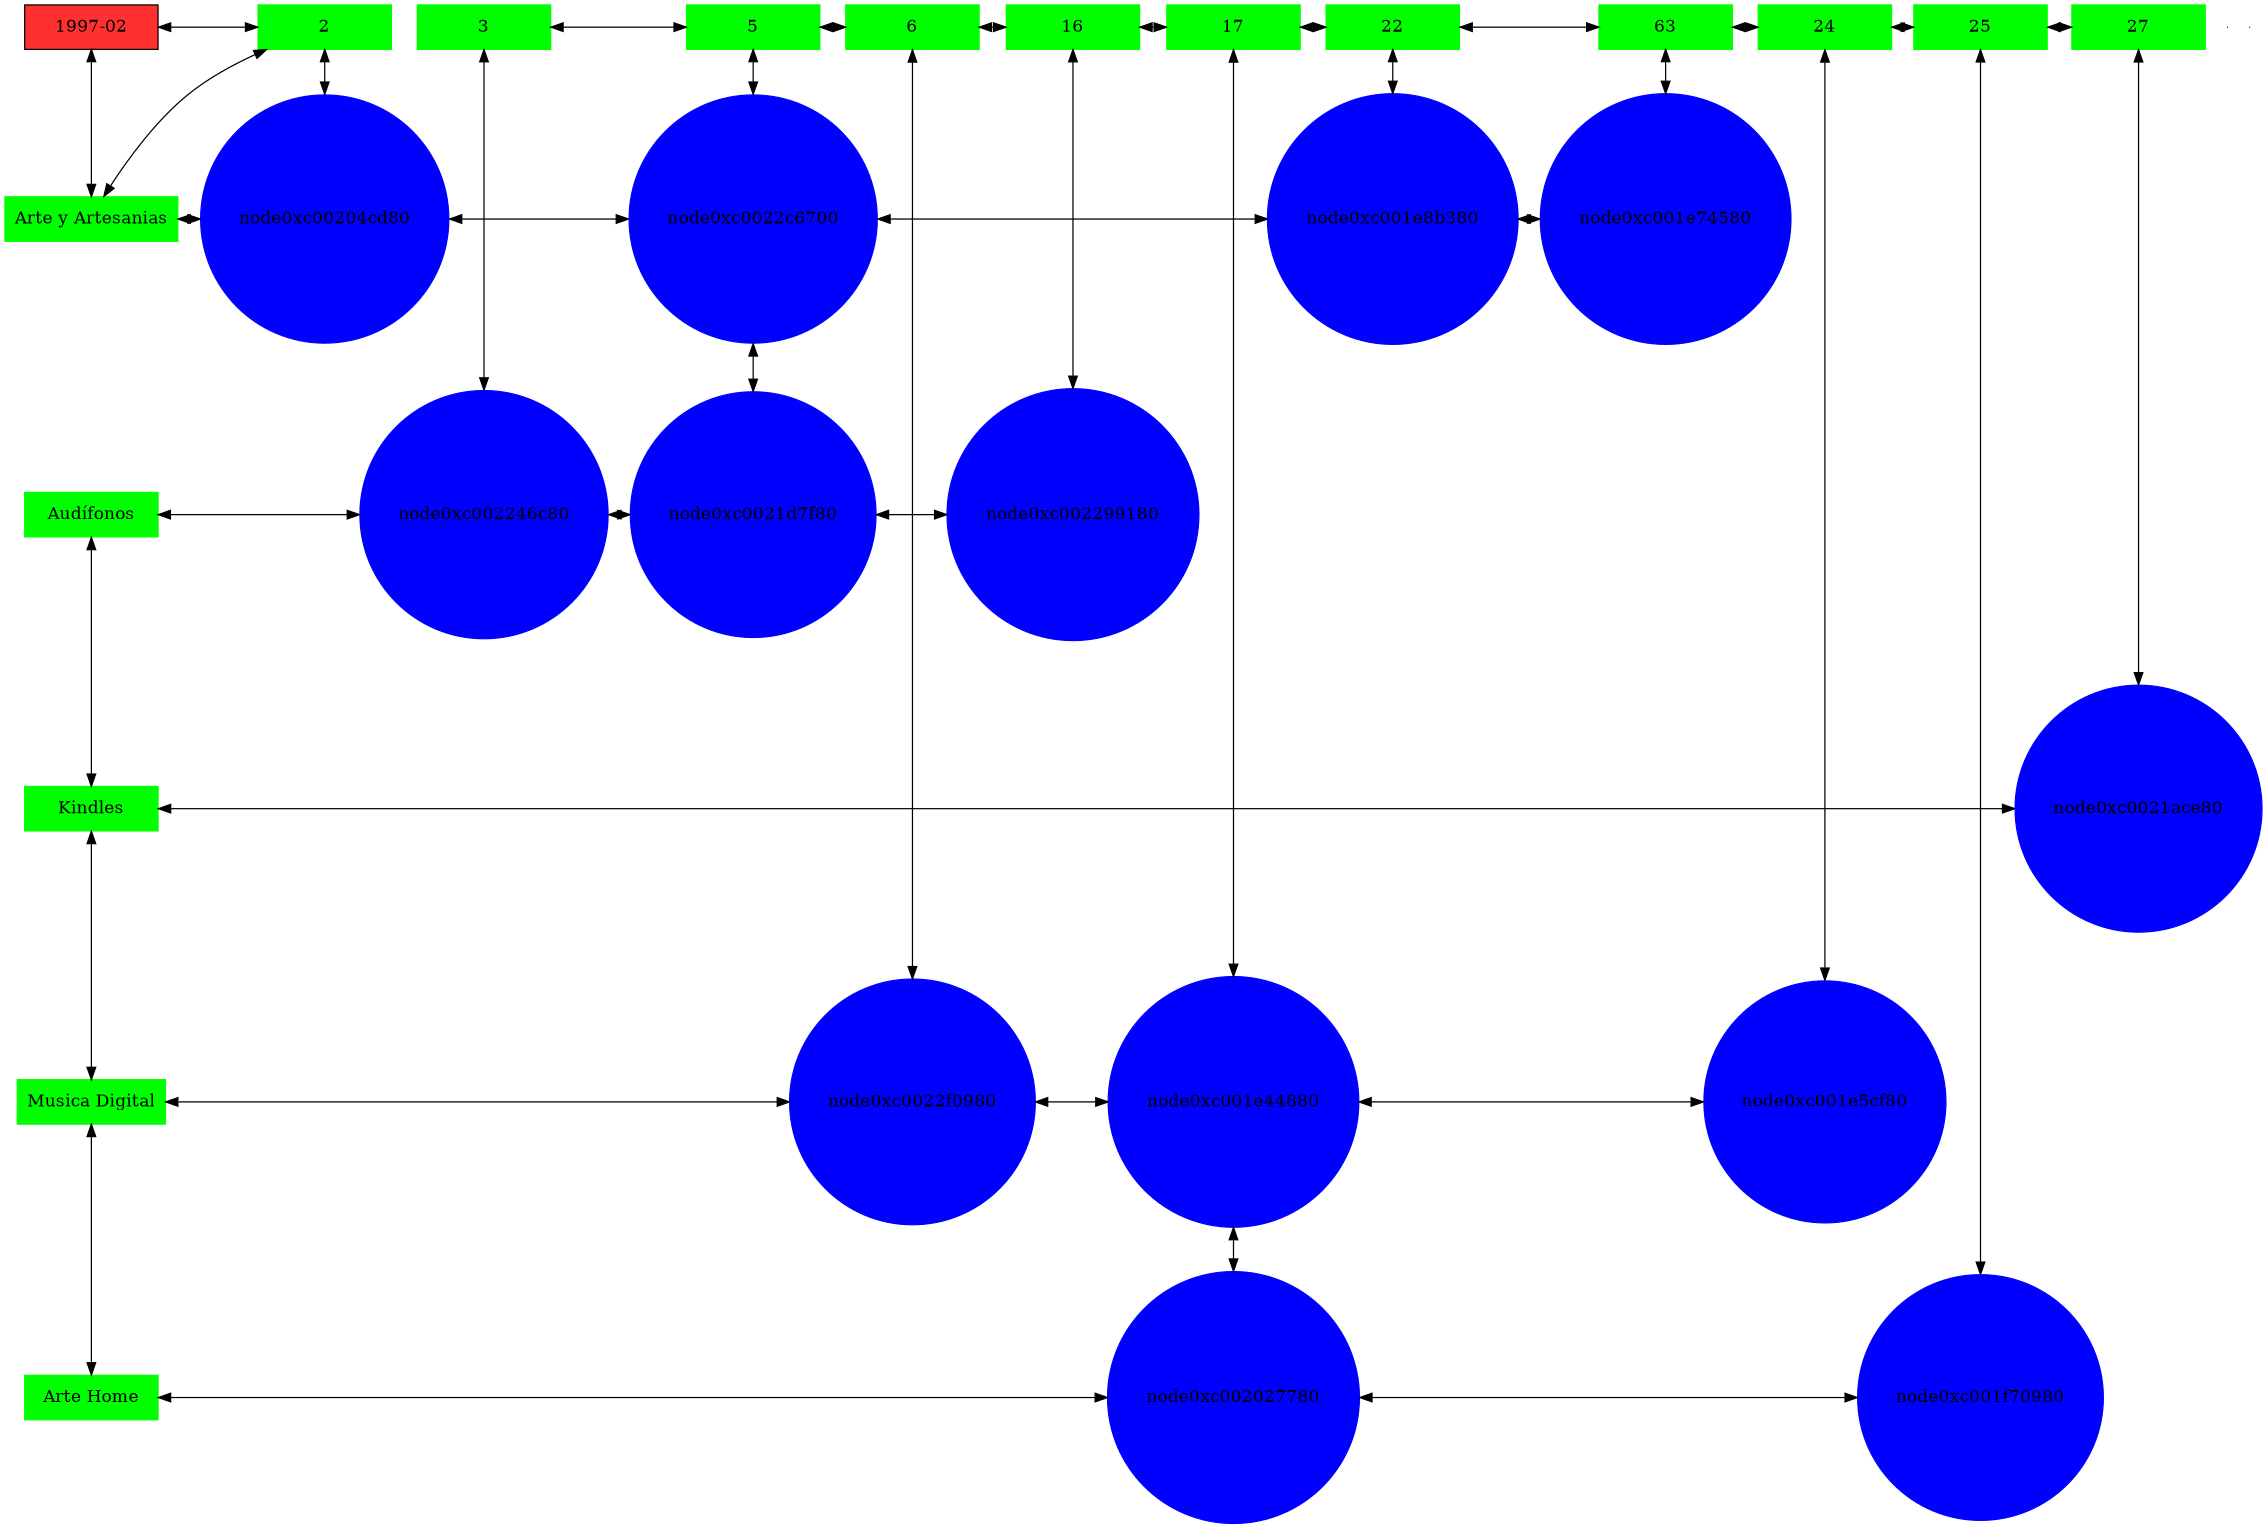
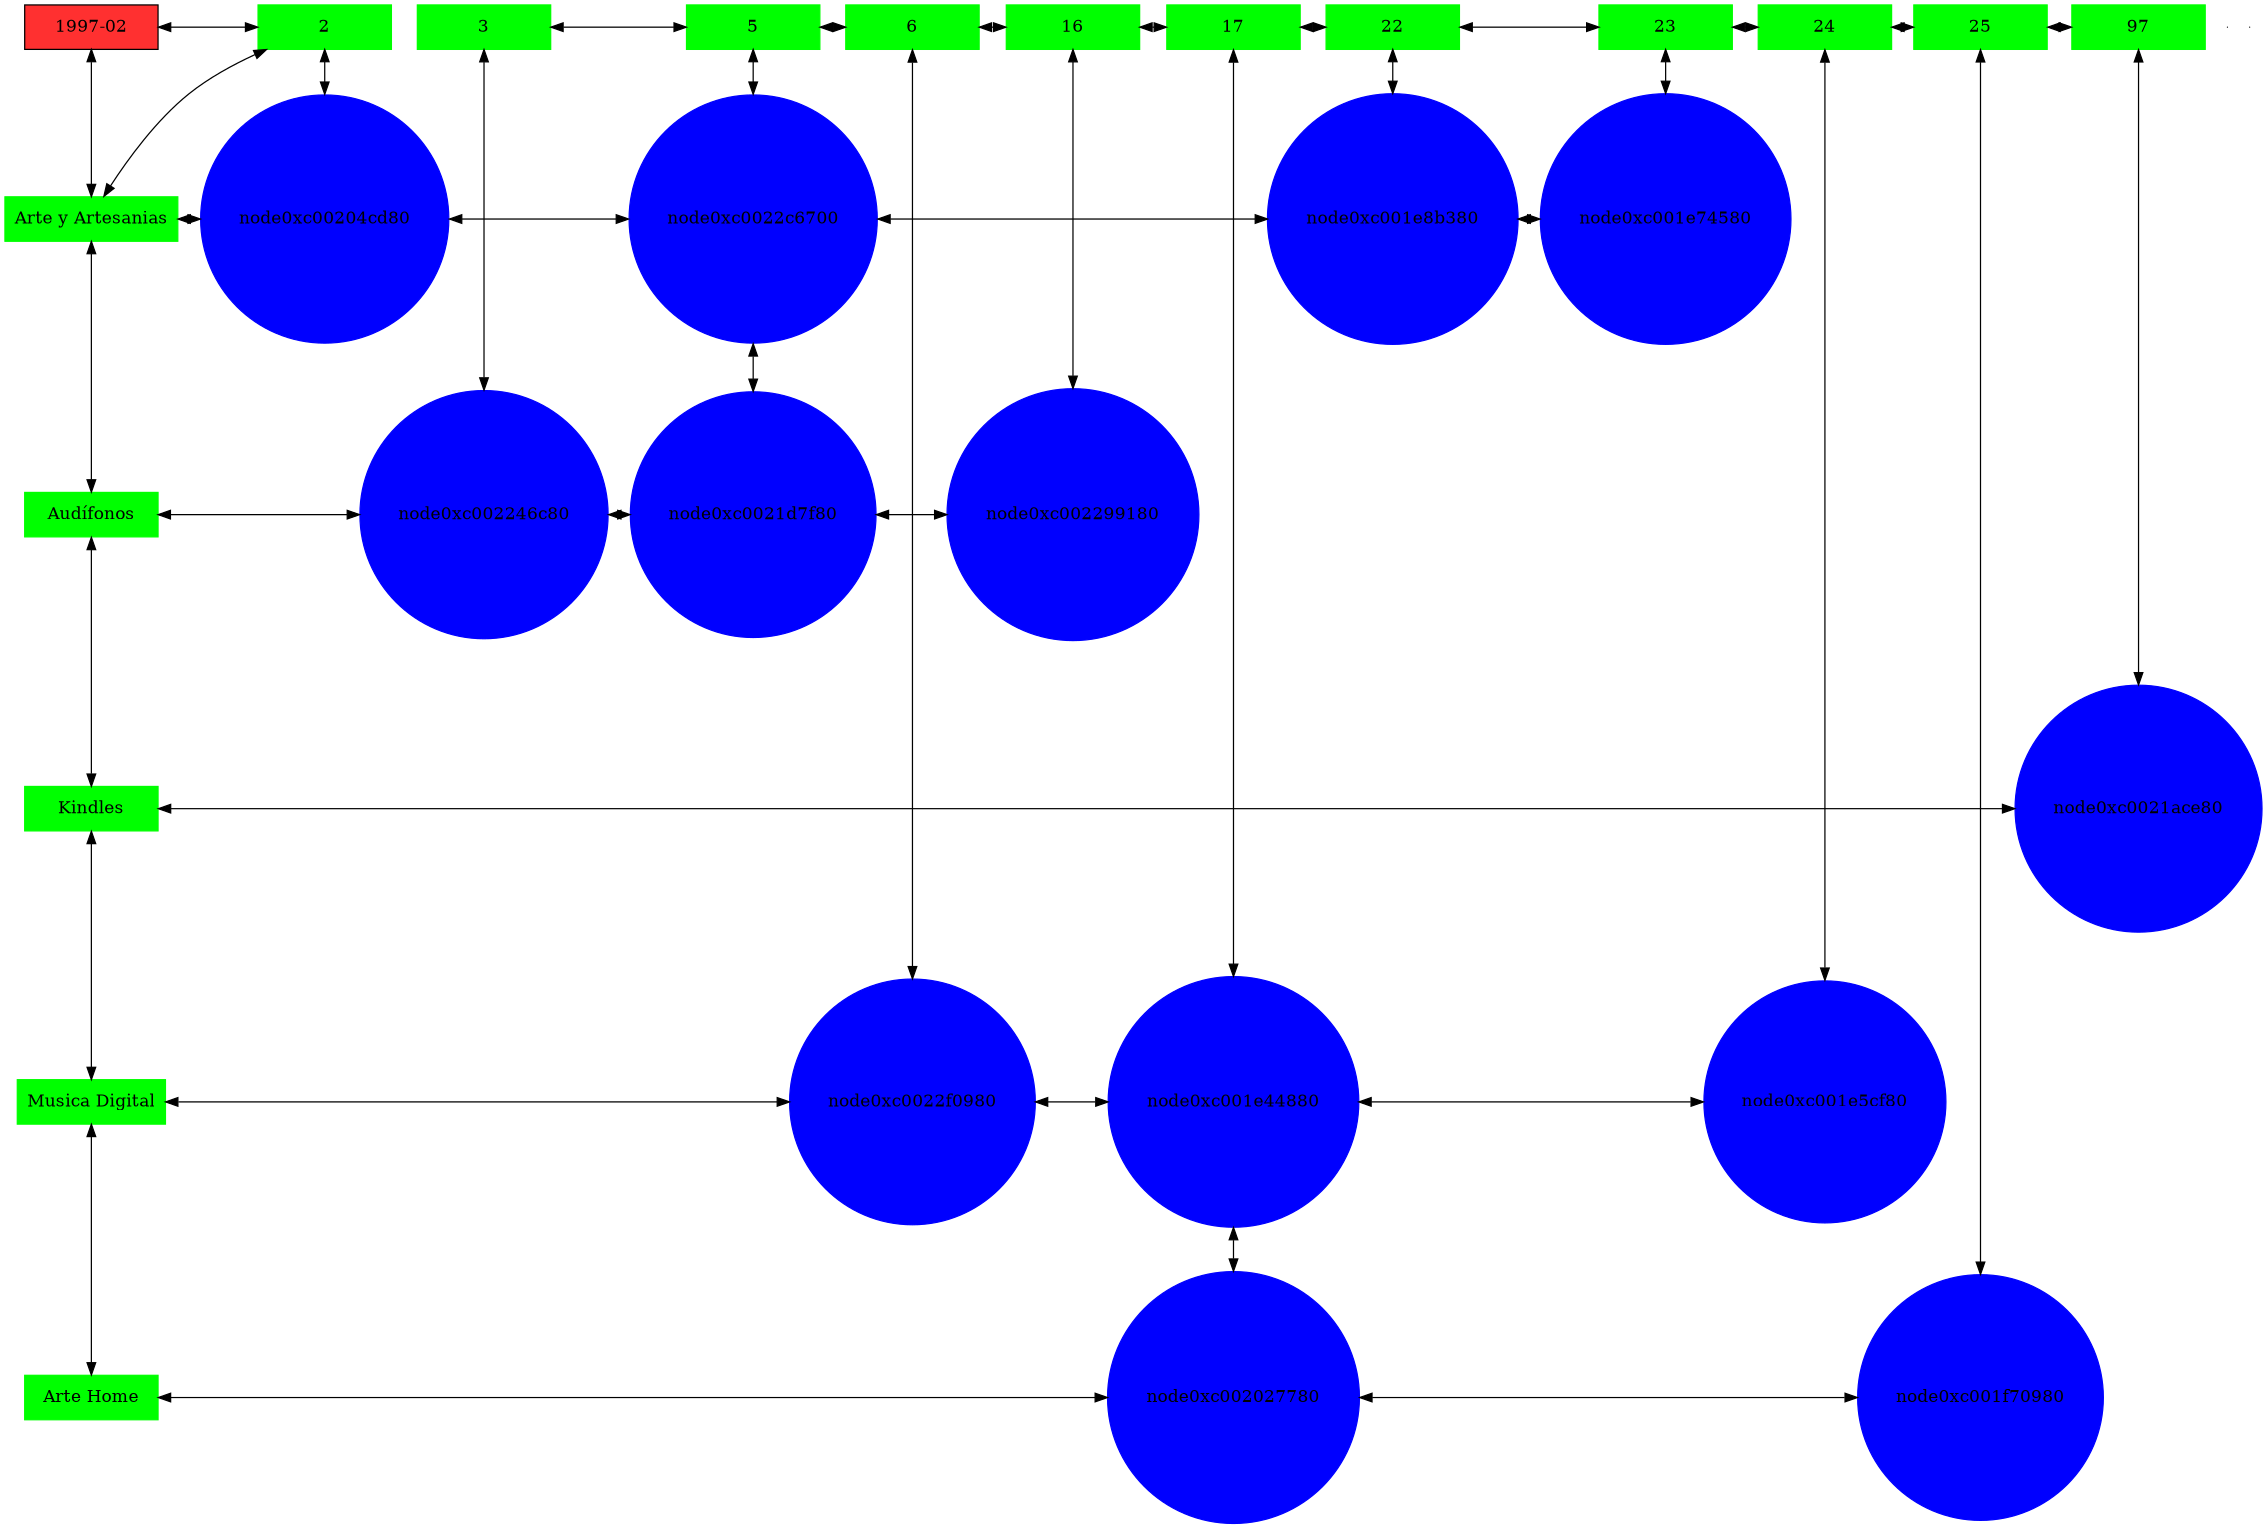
  digraph {
    node [group=1 shape=box style=filled color=green]
    edge [dir=both]
    n1 [fillcolor=firebrick1 label="1997-02" width=1.5 color=""]
    n2 [group=2 label=2 width=1.5]
    n3 [group=3 label=3 width=1.5]
    n4 [group=5 label=5 width=1.5]
    n5 [group=6 label=6 width=1.5]
    n6 [group=16 label=16 width=1.5]
    n7 [group=17 label=17 width=1.5]
    n8 [group=22 label=22 width=1.5]
-   n9 [group=23 label=63 width=1.5]
+   n9 [group=23 label=23 width=1.5]
    n10 [label="Musica Digital" width=1.5]
    node0xc0022f0980 [color=blue group=6 shape=circle width=0.5]
    n12 [group=24 label=24 width=1.5]
    n13 [group=25 label=25 width=1.5]
-   n14 [group=27 label=27 width=1.5]
+   n14 [group=27 label=97 width=1.5]
    n15 [label="Arte y Artesanias" width=1.5]
    node0xc00204cd80 [color=blue group=2 shape=circle width=0.5]
    node0xc0022c6700 [color=blue group=5 shape=circle width=0.5]
    node0xc001e8b380 [color=blue group=22 shape=circle width=0.5]
    node0xc001e74580 [color=blue group=23 shape=circle width=0.5]
    n20 [label="Audífonos" width=1.5]
    node0xc002246c80 [color=blue group=3 shape=circle width=0.5]
    node0xc0021d7f80 [color=blue group=5 shape=circle width=0.5]
    node0xc002299180 [color=blue group=16 shape=circle width=0.5]
    n24 [label=Kindles width=1.5]
    node0xc0021ace80 [color=blue group=27 shape=circle width=0.5]
    node0xc001e44880 [color=blue group=17 shape=circle width=0.5]
    node0xc001e5cf80 [color=blue group=24 shape=circle width=0.5]
    n28 [label="Arte Home" width=1.5]
    node0xc002027780 [color=blue group=17 shape=circle width=0.5]
    node0xc001f70980 [color=blue group=25 shape=circle width=0.5]
    e0 [shape=point width=0 group="" style="" color=""]
    e1 [shape=point width=0 group="" style="" color=""]
    subgraph sub_1 {
      rank=same
      n1
      n2
    }
    subgraph sub_2 {
      rank=same
      n2
      n3
    }
    subgraph sub_3 {
      rank=same
      n3
      n4
    }
    subgraph sub_4 {
      rank=same
      n4
      n5
    }
    subgraph sub_5 {
      rank=same
      n5
      n6
    }
    subgraph sub_6 {
      rank=same
      n6
      n7
    }
    subgraph sub_7 {
      rank=same
      n7
      n8
    }
    subgraph sub_8 {
      rank=same
      n8
      n9
    }
    subgraph sub_9 {
      rank=same
      n10
      node0xc0022f0980
    }
    subgraph sub_10 {
      rank=same
      n9
      n12
    }
    subgraph sub_11 {
      rank=same
      n12
      n13
    }
    subgraph sub_12 {
      rank=same
      n13
      n14
    }
    subgraph sub_13 {
      rank=same
      n15
      node0xc00204cd80
    }
    subgraph sub_14 {
      rank=same
      node0xc00204cd80
      node0xc0022c6700
    }
    subgraph sub_15 {
      rank=same
      node0xc0022c6700
      node0xc001e8b380
    }
    subgraph sub_16 {
      rank=same
      node0xc001e8b380
      node0xc001e74580
    }
    subgraph sub_17 {
      rank=same
      n20
      node0xc002246c80
    }
    subgraph sub_18 {
      rank=same
      node0xc002246c80
      node0xc0021d7f80
    }
    subgraph sub_19 {
      rank=same
      node0xc0021d7f80
      node0xc002299180
    }
    subgraph sub_20 {
      rank=same
      n24
      node0xc0021ace80
    }
    subgraph sub_21 {
      rank=same
      node0xc0022f0980
      node0xc001e44880
    }
    subgraph sub_22 {
      rank=same
      node0xc001e44880
      node0xc001e5cf80
    }
    subgraph sub_23 {
      rank=same
      n28
      node0xc002027780
    }
    subgraph sub_24 {
      rank=same
      node0xc002027780
      node0xc001f70980
    }
    n1 -> n2
    n1 -> n15
    n2 -> n15
    n2 -> node0xc00204cd80
    n3 -> n4
    n3 -> node0xc002246c80
    n4 -> n5
    n4 -> node0xc0022c6700
    n5 -> n6
    n5 -> node0xc0022f0980
    n6 -> n7
    n6 -> node0xc002299180
    n7 -> n8
    n7 -> node0xc001e44880
    n8 -> n9
    n8 -> node0xc001e8b380
    n9 -> n12
    n9 -> node0xc001e74580
    n10 -> node0xc0022f0980
    n10 -> n28
    node0xc0022f0980 -> node0xc001e44880
    n12 -> n13
    n12 -> node0xc001e5cf80
    n13 -> n14
    n13 -> node0xc001f70980
    n14 -> node0xc0021ace80
    n15 -> node0xc00204cd80
+   n15 -> n20
    node0xc00204cd80 -> node0xc0022c6700
    node0xc0022c6700 -> node0xc001e8b380
    node0xc0022c6700 -> node0xc0021d7f80
    node0xc001e8b380 -> node0xc001e74580
    n20 -> node0xc002246c80
    n20 -> n24
    node0xc002246c80 -> node0xc0021d7f80
    node0xc0021d7f80 -> node0xc002299180
    n24 -> n10
    n24 -> node0xc0021ace80
    node0xc001e44880 -> node0xc001e5cf80
    node0xc001e44880 -> node0xc002027780
    n28 -> node0xc002027780
    node0xc002027780 -> node0xc001f70980
  }
